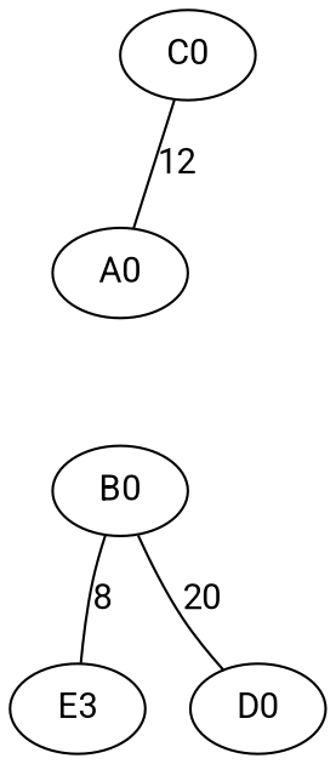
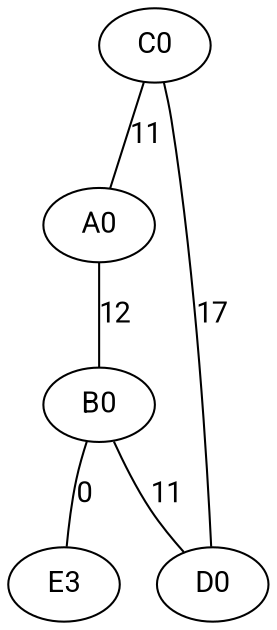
  graph {
    fontname=Roboto
    node [fontname=Roboto]
    edge [fontname=Roboto]
    A0
    B0
    D0
    n4 [label=E3]
    C0
-   B0 -- D0 [label=20]
-   B0 -- n4 [label=8]
-   C0 -- A0 [label=12]
+   A0 -- B0 [label=12]
+   B0 -- D0 [label=11]
+   B0 -- n4 [label=0]
+   C0 -- A0 [label=11]
+   C0 -- D0 [label=17]
  }
